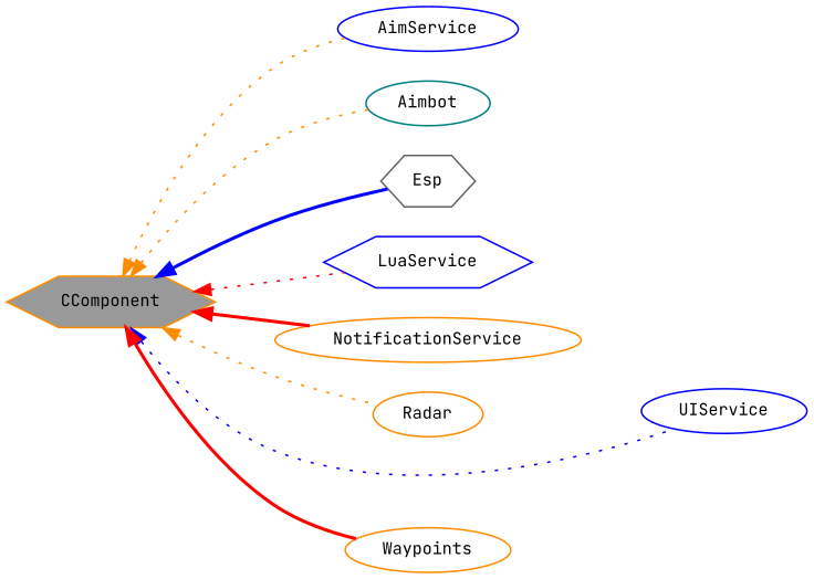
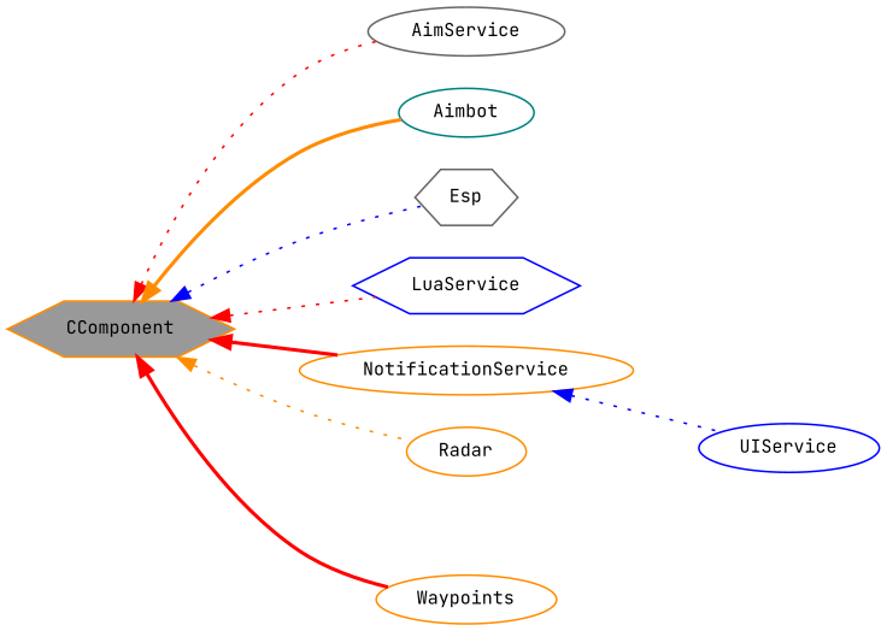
  digraph {
    fontname="JetBrains Mono"
    rankdir=LR
    node [color=darkorange fillcolor=white fontname="JetBrains Mono" fontsize=10 shape=ellipse style=filled]
    edge [color=red dir=back fontname="JetBrains Mono" fontsize=10 labelfontname=Helvetica labelfontsize=10 style=dotted]
    n1 [fillcolor=grey60 fontcolor=black height=0.2 label=CComponent shape=hexagon width=0.4]
-   n2 [color=blue height=0.2 label=AimService width=0.4]
+   n2 [color=gray40 height=0.2 label=AimService width=0.4]
    n3 [color=teal height=0.2 label=Aimbot width=0.4]
    n4 [color=gray40 height=0.2 label=Esp shape=hexagon width=0.4]
    n5 [color=blue height=0.2 label=LuaService shape=hexagon width=0.4]
    n6 [height=0.2 label=NotificationService width=0.4]
    n7 [height=0.2 label=Radar width=0.4]
    n8 [color=blue height=0.2 label=UIService width=0.4]
    n9 [height=0.2 label=Waypoints width=0.4]
-   n1 -> n2 [color=darkorange]
-   n1 -> n3 [color=darkorange]
-   n1 -> n4 [color=blue style=bold]
+   n1 -> n2
+   n1 -> n3 [color=darkorange style=bold]
+   n1 -> n4 [color=blue]
    n1 -> n5
    n1 -> n6 [style=bold]
    n1 -> n7 [color=darkorange]
-   n1 -> n8 [color=blue]
+   n6 -> n8 [color=blue]
    n1 -> n9 [style=bold]
  }
